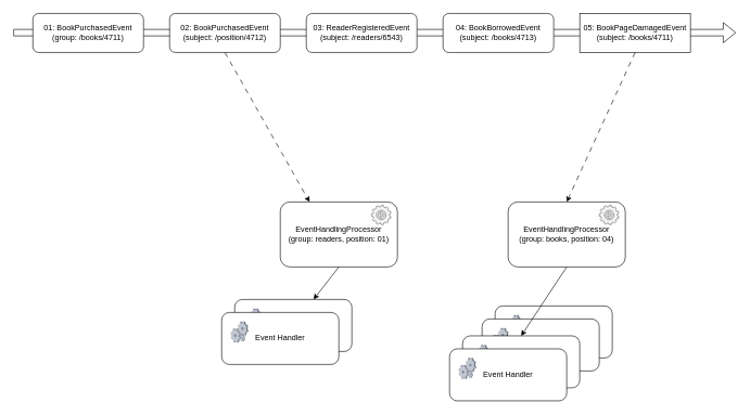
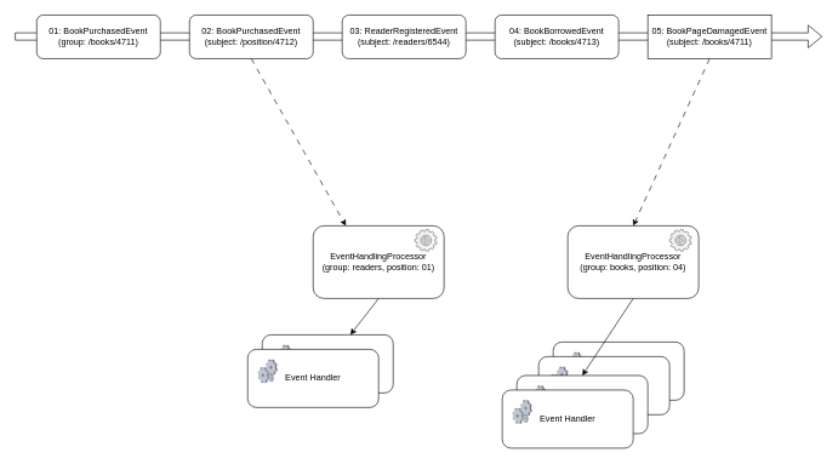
  <mxCell id="0" />
  <mxCell id="1" parent="0" />
  <mxCell id="2" value="" style="shape=flexArrow;endArrow=classic;html=1;rounded=0;" parent="1" edge="1"><mxGeometry width="50" height="50" relative="1" as="geometry"><mxPoint x="20" y="49.5" as="sourcePoint" /><mxPoint x="1130" y="49.5" as="targetPoint" /></mxGeometry></mxCell>
  <mxCell id="3" value="EventHandlingProcessor&lt;div&gt;(group: readers, position: 01)&lt;/div&gt;" style="rounded=1;whiteSpace=wrap;html=1;" parent="1" vertex="1"><mxGeometry x="430" y="310" width="180" height="100" as="geometry" /></mxCell>
  <mxCell id="4" value="01: BookPurchasedEvent&lt;div&gt;(group: /books/4711)&lt;/div&gt;" style="rounded=1;whiteSpace=wrap;html=1;" parent="1" vertex="1"><mxGeometry x="50" y="20" width="170" height="60" as="geometry" /></mxCell>
  <mxCell id="5" value="02: BookPurchasedEvent&lt;div&gt;(subject: /position/4712)&lt;/div&gt;" style="rounded=1;whiteSpace=wrap;html=1;" parent="1" vertex="1"><mxGeometry x="260" y="20" width="170" height="60" as="geometry" /></mxCell>
  <mxCell id="6" value="04: BookBorrowedEvent&lt;div&gt;(subject: /books/4713)&lt;/div&gt;" style="rounded=1;whiteSpace=wrap;html=1;" parent="1" vertex="1"><mxGeometry x="680" y="20" width="170" height="60" as="geometry" /></mxCell>
- <mxCell id="7" value="03: ReaderRegisteredEvent&lt;div&gt;(subject: /readers/6543)&lt;/div&gt;" style="rounded=1;whiteSpace=wrap;html=1;" parent="1" vertex="1"><mxGeometry x="470" y="20" width="170" height="60" as="geometry" /></mxCell>
+ <mxCell id="7" value="03: ReaderRegisteredEvent&lt;div&gt;(subject: /readers/6544)&lt;/div&gt;" style="rounded=1;whiteSpace=wrap;html=1;" parent="1" vertex="1"><mxGeometry x="470" y="20" width="170" height="60" as="geometry" /></mxCell>
  <mxCell id="8" value="05: BookPageDamagedEvent&lt;div&gt;(subject: /books/4711)&lt;/div&gt;" style="whiteSpace=wrap;html=1;rounded=0;" parent="1" vertex="1"><mxGeometry x="890" y="20" width="170" height="60" as="geometry" /></mxCell>
  <mxCell id="9" value="" style="endArrow=classic;html=1;rounded=0;entryX=0.25;entryY=0;entryDx=0;entryDy=0;dashed=1;dashPattern=8 8;exitX=0.5;exitY=1;exitDx=0;exitDy=0;" parent="1" source="5" target="3" edge="1"><mxGeometry width="50" height="50" relative="1" as="geometry"><mxPoint x="130" y="310" as="sourcePoint" /><mxPoint x="570" y="280" as="targetPoint" /></mxGeometry></mxCell>
  <mxCell id="10" value="" style="sketch=0;html=1;aspect=fixed;strokeColor=#666666;shadow=0;fillColor=#f5f5f5;verticalAlign=top;labelPosition=center;verticalLabelPosition=bottom;shape=mxgraph.gcp2.play_gear;fontColor=#333333;" parent="1" vertex="1"><mxGeometry x="570" y="315" width="30" height="30" as="geometry" /></mxCell>
  <mxCell id="11" value="EventHandlingProcessor&lt;div&gt;(group: books, position: 04)&lt;/div&gt;" style="rounded=1;whiteSpace=wrap;html=1;" parent="1" vertex="1"><mxGeometry x="780" y="310" width="180" height="100" as="geometry" /></mxCell>
  <mxCell id="12" value="" style="sketch=0;html=1;aspect=fixed;strokeColor=#666666;shadow=0;fillColor=#f5f5f5;verticalAlign=top;labelPosition=center;verticalLabelPosition=bottom;shape=mxgraph.gcp2.play_gear;fontColor=#333333;" parent="1" vertex="1"><mxGeometry x="920" y="315" width="30" height="30" as="geometry" /></mxCell>
  <mxCell id="13" value="" style="endArrow=classic;html=1;rounded=0;entryX=0.5;entryY=0;entryDx=0;entryDy=0;dashed=1;dashPattern=8 8;exitX=0.5;exitY=1;exitDx=0;exitDy=0;" parent="1" source="8" target="11" edge="1"><mxGeometry width="50" height="50" relative="1" as="geometry"><mxPoint x="1010" y="250" as="sourcePoint" /><mxPoint x="380" y="140" as="targetPoint" /></mxGeometry></mxCell>
  <mxCell id="14" value="Event Handler" style="rounded=1;whiteSpace=wrap;html=1;" parent="1" vertex="1"><mxGeometry x="360" y="460" width="180" height="80" as="geometry" /></mxCell>
  <mxCell id="15" value="" style="verticalLabelPosition=bottom;sketch=0;aspect=fixed;html=1;verticalAlign=top;strokeColor=none;align=center;outlineConnect=0;shape=mxgraph.citrix.process;" parent="1" vertex="1"><mxGeometry x="374" y="474" width="26.84" height="32" as="geometry" /></mxCell>
  <mxCell id="16" value="Event Handler" style="rounded=1;whiteSpace=wrap;html=1;" parent="1" vertex="1"><mxGeometry x="340" y="480" width="180" height="80" as="geometry" /></mxCell>
  <mxCell id="17" value="" style="verticalLabelPosition=bottom;sketch=0;aspect=fixed;html=1;verticalAlign=top;strokeColor=none;align=center;outlineConnect=0;shape=mxgraph.citrix.process;" parent="1" vertex="1"><mxGeometry x="354" y="494" width="26.84" height="32" as="geometry" /></mxCell>
  <mxCell id="18" value="Event Handler" style="rounded=1;whiteSpace=wrap;html=1;" parent="1" vertex="1"><mxGeometry x="760" y="470" width="180" height="80" as="geometry" /></mxCell>
  <mxCell id="19" value="" style="verticalLabelPosition=bottom;sketch=0;aspect=fixed;html=1;verticalAlign=top;strokeColor=none;align=center;outlineConnect=0;shape=mxgraph.citrix.process;" parent="1" vertex="1"><mxGeometry x="774" y="484" width="26.84" height="32" as="geometry" /></mxCell>
  <mxCell id="20" value="Event Handler" style="rounded=1;whiteSpace=wrap;html=1;" parent="1" vertex="1"><mxGeometry x="740" y="490" width="180" height="80" as="geometry" /></mxCell>
  <mxCell id="21" value="" style="verticalLabelPosition=bottom;sketch=0;aspect=fixed;html=1;verticalAlign=top;strokeColor=none;align=center;outlineConnect=0;shape=mxgraph.citrix.process;" parent="1" vertex="1"><mxGeometry x="754" y="504" width="26.84" height="32" as="geometry" /></mxCell>
  <mxCell id="22" value="Event Handler" style="rounded=1;whiteSpace=wrap;html=1;" parent="1" vertex="1"><mxGeometry x="710" y="516" width="180" height="80" as="geometry" /></mxCell>
  <mxCell id="23" value="" style="verticalLabelPosition=bottom;sketch=0;aspect=fixed;html=1;verticalAlign=top;strokeColor=none;align=center;outlineConnect=0;shape=mxgraph.citrix.process;" parent="1" vertex="1"><mxGeometry x="724" y="530" width="26.84" height="32" as="geometry" /></mxCell>
  <mxCell id="24" value="Event Handler" style="rounded=1;whiteSpace=wrap;html=1;" parent="1" vertex="1"><mxGeometry x="690" y="536" width="180" height="80" as="geometry" /></mxCell>
  <mxCell id="25" value="" style="verticalLabelPosition=bottom;sketch=0;aspect=fixed;html=1;verticalAlign=top;strokeColor=none;align=center;outlineConnect=0;shape=mxgraph.citrix.process;" parent="1" vertex="1"><mxGeometry x="704" y="550" width="26.84" height="32" as="geometry" /></mxCell>
  <mxCell id="26" value="" style="endArrow=classic;html=1;rounded=0;exitX=0.5;exitY=1;exitDx=0;exitDy=0;" parent="1" source="3" target="14" edge="1"><mxGeometry width="50" height="50" relative="1" as="geometry"><mxPoint x="660" y="400" as="sourcePoint" /><mxPoint x="710" y="350" as="targetPoint" /></mxGeometry></mxCell>
  <mxCell id="27" value="" style="endArrow=classic;html=1;rounded=0;entryX=0.5;entryY=0;entryDx=0;entryDy=0;exitX=0.5;exitY=1;exitDx=0;exitDy=0;" parent="1" source="11" target="22" edge="1"><mxGeometry width="50" height="50" relative="1" as="geometry"><mxPoint x="660" y="400" as="sourcePoint" /><mxPoint x="710" y="350" as="targetPoint" /></mxGeometry></mxCell>
